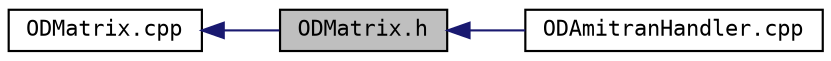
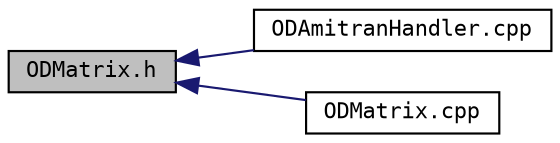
  digraph {
    fontname="DejaVu Sans Mono"
    rankdir=LR
    node [color=black fillcolor=white fontname="DejaVu Sans Mono" fontsize=10 shape=record style=filled]
    edge [color=midnightblue dir=back fontname="DejaVu Sans Mono" fontsize=10 labelfontname=Helvetica labelfontsize=10 style=solid]
    n1 [fillcolor=grey75 fontcolor=black height=0.2 label="ODMatrix.h" width=0.4]
    n2 [height=0.2 label="ODAmitranHandler.cpp" width=0.4]
    n3 [height=0.2 label="ODMatrix.cpp" width=0.4]
    n1 -> n2
-   n3 -> n1
+   n1 -> n3
  }
